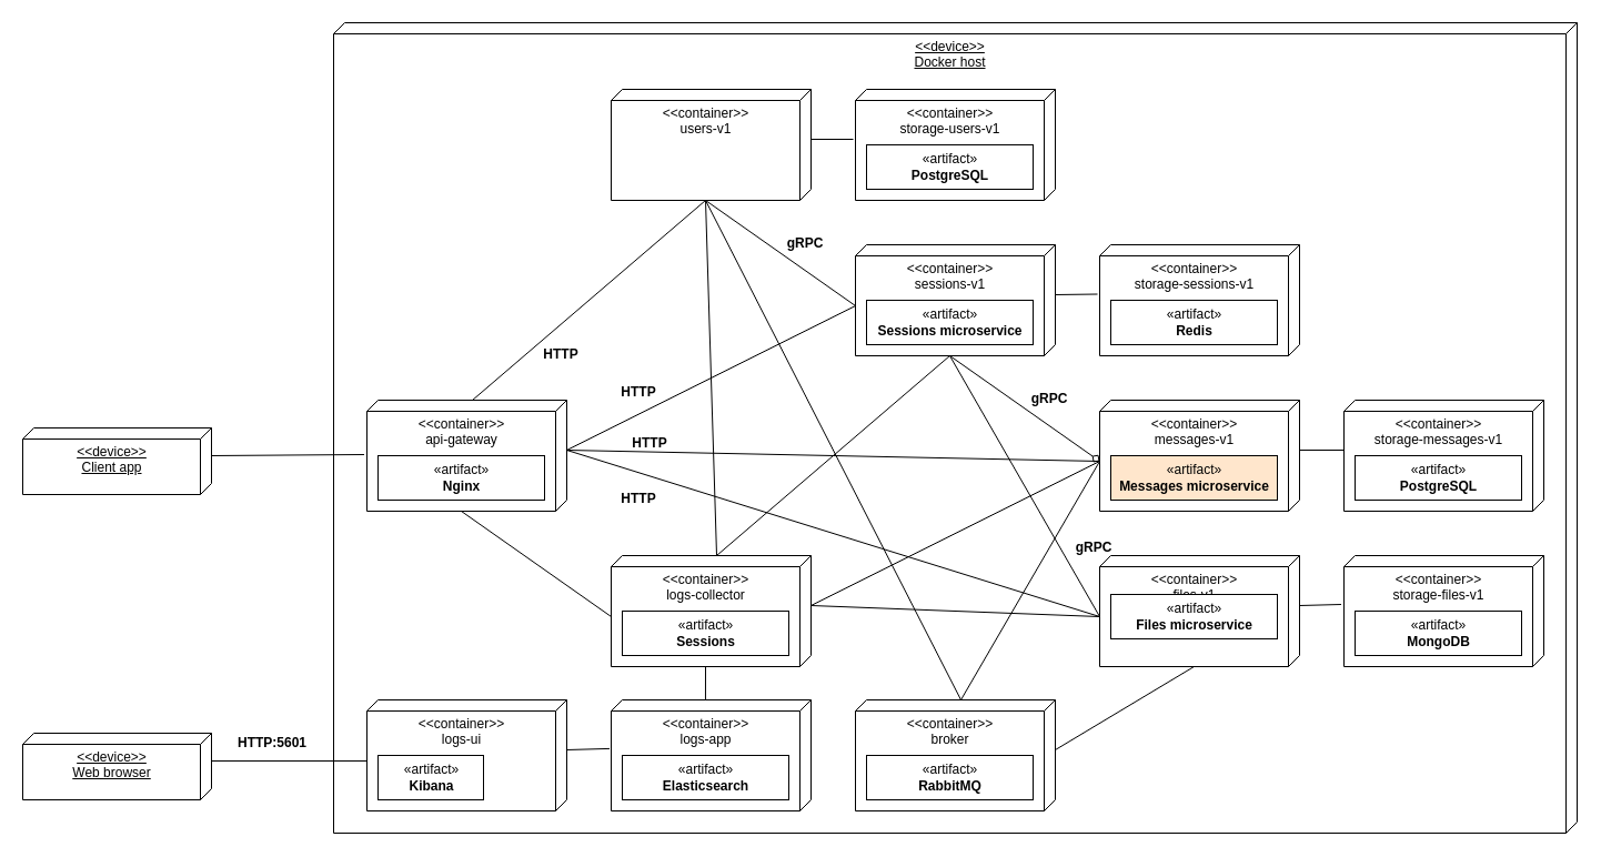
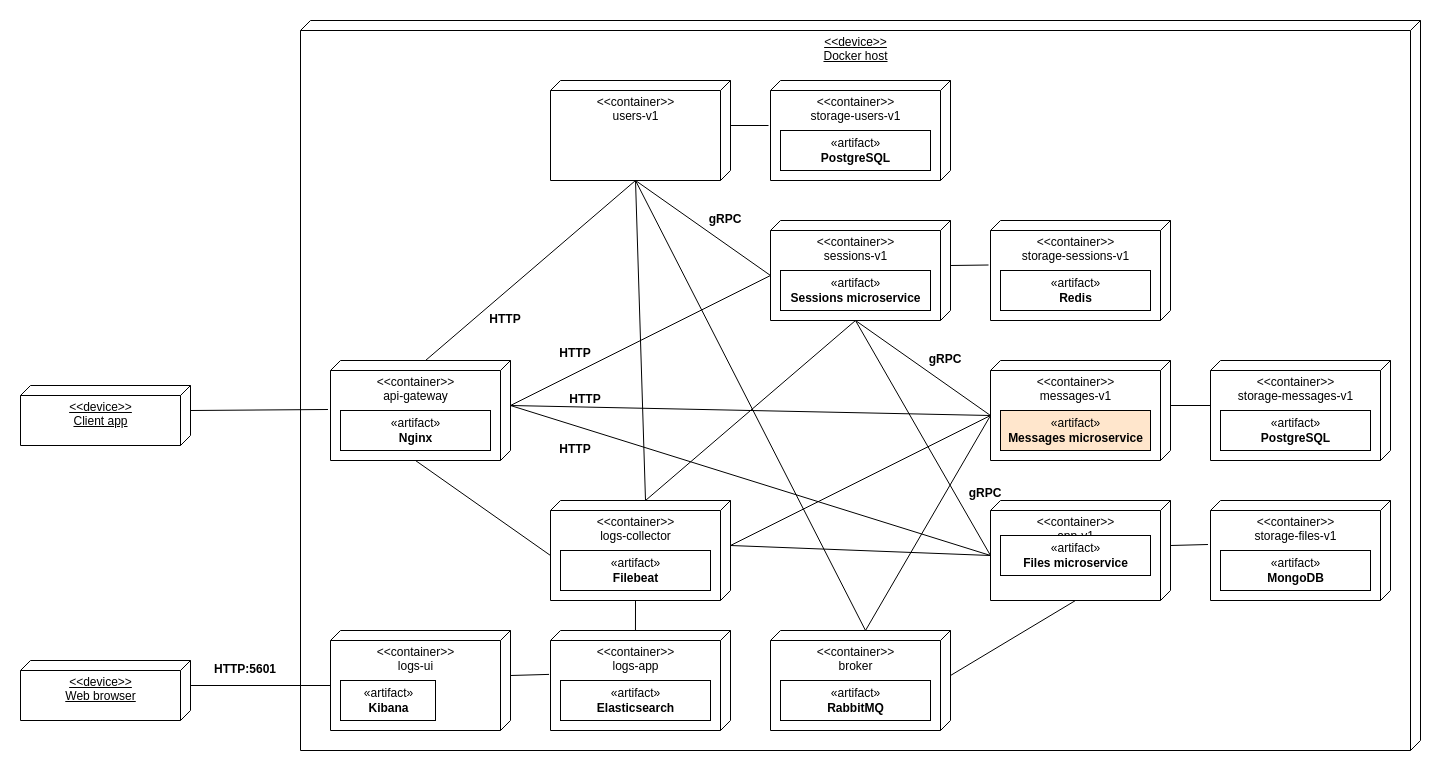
  <mxCell id="0" />
  <mxCell id="1" parent="0" />
  <mxCell id="2" value="" style="group" vertex="1" connectable="0" parent="1"><mxGeometry x="330" y="80" width="1090" height="670" as="geometry" /></mxCell>
  <mxCell id="3" value="&amp;lt;&amp;lt;device&amp;gt;&amp;gt;&lt;br&gt;Docker host" style="verticalAlign=top;align=center;spacingTop=8;spacingLeft=2;spacingRight=12;shape=cube;size=10;direction=south;fontStyle=4;html=1;" vertex="1" parent="2"><mxGeometry x="-30" y="-60" width="1120" height="730" as="geometry" /></mxCell>
  <mxCell id="4" value="" style="group" vertex="1" connectable="0" parent="2"><mxGeometry y="280" width="180" height="100" as="geometry" /></mxCell>
  <mxCell id="5" value="&amp;lt;&amp;lt;container&amp;gt;&amp;gt;&lt;br&gt;api-gateway" style="verticalAlign=top;align=center;spacingTop=8;spacingLeft=2;spacingRight=12;shape=cube;size=10;direction=south;fontStyle=0;html=1;" vertex="1" parent="4"><mxGeometry width="180" height="100" as="geometry" /></mxCell>
  <mxCell id="6" value="«artifact»&lt;br&gt;&lt;b&gt;Nginx&lt;/b&gt;" style="html=1;" vertex="1" parent="4"><mxGeometry x="10" y="50" width="150" height="40" as="geometry" /></mxCell>
  <mxCell id="7" value="" style="group" vertex="1" connectable="0" parent="2"><mxGeometry x="440" y="550" width="180" height="100" as="geometry" /></mxCell>
  <mxCell id="8" value="&amp;lt;&amp;lt;container&amp;gt;&amp;gt;&lt;br&gt;broker" style="verticalAlign=top;align=center;spacingTop=8;spacingLeft=2;spacingRight=12;shape=cube;size=10;direction=south;fontStyle=0;html=1;" vertex="1" parent="7"><mxGeometry width="180" height="100" as="geometry" /></mxCell>
  <mxCell id="9" value="«artifact»&lt;br&gt;&lt;b&gt;RabbitMQ&lt;/b&gt;" style="html=1;" vertex="1" parent="7"><mxGeometry x="10" y="50" width="150" height="40" as="geometry" /></mxCell>
  <mxCell id="10" value="" style="group" vertex="1" connectable="0" parent="2"><mxGeometry x="220" y="420" width="180" height="100" as="geometry" /></mxCell>
  <mxCell id="11" value="&amp;lt;&amp;lt;container&amp;gt;&amp;gt;&lt;br&gt;logs-collector" style="verticalAlign=top;align=center;spacingTop=8;spacingLeft=2;spacingRight=12;shape=cube;size=10;direction=south;fontStyle=0;html=1;" vertex="1" parent="10"><mxGeometry width="180" height="100" as="geometry" /></mxCell>
- <mxCell id="12" value="«artifact»&lt;br&gt;&lt;b&gt;Sessions&lt;/b&gt;" style="html=1;" vertex="1" parent="10"><mxGeometry x="10" y="50" width="150" height="40" as="geometry" /></mxCell>
+ <mxCell id="12" value="«artifact»&lt;br&gt;&lt;b&gt;Filebeat&lt;/b&gt;" style="html=1;" vertex="1" parent="10"><mxGeometry x="10" y="50" width="150" height="40" as="geometry" /></mxCell>
  <mxCell id="13" value="" style="group" vertex="1" connectable="0" parent="2"><mxGeometry x="220" y="550" width="180" height="100" as="geometry" /></mxCell>
  <mxCell id="14" value="&amp;lt;&amp;lt;container&amp;gt;&amp;gt;&lt;br&gt;logs-app" style="verticalAlign=top;align=center;spacingTop=8;spacingLeft=2;spacingRight=12;shape=cube;size=10;direction=south;fontStyle=0;html=1;" vertex="1" parent="13"><mxGeometry width="180" height="100" as="geometry" /></mxCell>
  <mxCell id="15" value="«artifact»&lt;br&gt;&lt;b&gt;Elasticsearch&lt;/b&gt;" style="html=1;" vertex="1" parent="13"><mxGeometry x="10" y="50" width="150" height="40" as="geometry" /></mxCell>
  <mxCell id="16" value="" style="group" vertex="1" connectable="0" parent="2"><mxGeometry y="550" width="180" height="100" as="geometry" /></mxCell>
  <mxCell id="17" value="&amp;lt;&amp;lt;container&amp;gt;&amp;gt;&lt;br&gt;logs-ui" style="verticalAlign=top;align=center;spacingTop=8;spacingLeft=2;spacingRight=12;shape=cube;size=10;direction=south;fontStyle=0;html=1;" vertex="1" parent="16"><mxGeometry width="180" height="100" as="geometry" /></mxCell>
  <mxCell id="18" value="«artifact»&lt;br&gt;&lt;b&gt;Kibana&lt;/b&gt;" style="html=1;" vertex="1" parent="16"><mxGeometry x="10" y="50" width="95" height="40" as="geometry" /></mxCell>
  <mxCell id="19" style="edgeStyle=none;html=1;exitX=0;exitY=0;exitDx=100;exitDy=95;exitPerimeter=0;entryX=0;entryY=0;entryDx=0;entryDy=85;entryPerimeter=0;endArrow=none;endFill=0;" edge="1" parent="2" source="30" target="8"><mxGeometry relative="1" as="geometry" /></mxCell>
  <mxCell id="20" style="edgeStyle=none;html=1;exitX=0;exitY=0;exitDx=55;exitDy=180;exitPerimeter=0;entryX=0;entryY=0;entryDx=0;entryDy=85;entryPerimeter=0;endArrow=none;endFill=0;" edge="1" parent="2" source="45" target="8"><mxGeometry relative="1" as="geometry" /></mxCell>
  <mxCell id="21" style="edgeStyle=none;html=1;exitX=0;exitY=0;exitDx=100;exitDy=95;exitPerimeter=0;entryX=0;entryY=0;entryDx=45;entryDy=0;entryPerimeter=0;endArrow=none;endFill=0;" edge="1" parent="2" source="53" target="8"><mxGeometry relative="1" as="geometry" /></mxCell>
  <mxCell id="22" style="edgeStyle=none;html=1;exitX=0;exitY=0;exitDx=100;exitDy=95;exitPerimeter=0;entryX=0;entryY=0;entryDx=55;entryDy=180;entryPerimeter=0;endArrow=none;endFill=0;" edge="1" parent="2" source="5" target="11"><mxGeometry relative="1" as="geometry" /></mxCell>
  <mxCell id="23" style="edgeStyle=none;html=1;exitX=0;exitY=0;exitDx=100;exitDy=95;exitPerimeter=0;entryX=0;entryY=0;entryDx=0;entryDy=85;entryPerimeter=0;endArrow=none;endFill=0;" edge="1" parent="2" source="30" target="11"><mxGeometry relative="1" as="geometry" /></mxCell>
  <mxCell id="24" style="edgeStyle=none;html=1;exitX=0;exitY=0;exitDx=0;exitDy=85;exitPerimeter=0;entryX=0;entryY=0;entryDx=100;entryDy=95;entryPerimeter=0;endArrow=none;endFill=0;" edge="1" parent="2" source="11" target="37"><mxGeometry relative="1" as="geometry" /></mxCell>
  <mxCell id="25" style="edgeStyle=none;html=1;exitX=0;exitY=0;exitDx=45;exitDy=0;exitPerimeter=0;entryX=0;entryY=0;entryDx=55;entryDy=180;entryPerimeter=0;endArrow=none;endFill=0;" edge="1" parent="2" source="11" target="45"><mxGeometry relative="1" as="geometry" /></mxCell>
  <mxCell id="26" style="edgeStyle=none;html=1;exitX=0;exitY=0;exitDx=45;exitDy=0;exitPerimeter=0;entryX=0;entryY=0;entryDx=55;entryDy=180;entryPerimeter=0;endArrow=none;endFill=0;" edge="1" parent="2" source="11" target="53"><mxGeometry relative="1" as="geometry" /></mxCell>
  <mxCell id="27" style="edgeStyle=none;html=1;exitX=0;exitY=0;exitDx=100;exitDy=95;exitPerimeter=0;entryX=0.003;entryY=0.528;entryDx=0;entryDy=0;entryPerimeter=0;endArrow=none;endFill=0;" edge="1" parent="2" source="11" target="14"><mxGeometry relative="1" as="geometry" /></mxCell>
  <mxCell id="28" value="" style="group" vertex="1" connectable="0" parent="2"><mxGeometry x="220" width="400" height="100" as="geometry" /></mxCell>
  <mxCell id="29" value="" style="group" vertex="1" connectable="0" parent="28"><mxGeometry width="180" height="100" as="geometry" /></mxCell>
  <mxCell id="30" value="&amp;lt;&amp;lt;container&amp;gt;&amp;gt;&lt;br&gt;users-v1" style="verticalAlign=top;align=center;spacingTop=8;spacingLeft=2;spacingRight=12;shape=cube;size=10;direction=south;fontStyle=0;html=1;" vertex="1" parent="29"><mxGeometry width="180" height="100" as="geometry" /></mxCell>
  <mxCell id="31" value="" style="group" vertex="1" connectable="0" parent="28"><mxGeometry x="220" width="180" height="100" as="geometry" /></mxCell>
  <mxCell id="32" value="&amp;lt;&amp;lt;container&amp;gt;&amp;gt;&lt;br&gt;storage-users-v1" style="verticalAlign=top;align=center;spacingTop=8;spacingLeft=2;spacingRight=12;shape=cube;size=10;direction=south;fontStyle=0;html=1;" vertex="1" parent="31"><mxGeometry width="180" height="100" as="geometry" /></mxCell>
  <mxCell id="33" value="«artifact»&lt;br&gt;&lt;b&gt;PostgreSQL&lt;/b&gt;" style="html=1;" vertex="1" parent="31"><mxGeometry x="10" y="50" width="150" height="40" as="geometry" /></mxCell>
  <mxCell id="34" style="edgeStyle=none;html=1;exitX=0;exitY=0;exitDx=45;exitDy=0;exitPerimeter=0;entryX=0.45;entryY=1.011;entryDx=0;entryDy=0;entryPerimeter=0;endArrow=none;endFill=0;" edge="1" parent="28" source="30" target="32"><mxGeometry relative="1" as="geometry" /></mxCell>
  <mxCell id="35" value="" style="group" vertex="1" connectable="0" parent="2"><mxGeometry x="440" y="140" width="400" height="100" as="geometry" /></mxCell>
  <mxCell id="36" value="" style="group" vertex="1" connectable="0" parent="35"><mxGeometry width="180" height="100" as="geometry" /></mxCell>
  <mxCell id="37" value="&amp;lt;&amp;lt;container&amp;gt;&amp;gt;&lt;br&gt;sessions-v1" style="verticalAlign=top;align=center;spacingTop=8;spacingLeft=2;spacingRight=12;shape=cube;size=10;direction=south;fontStyle=0;html=1;" vertex="1" parent="36"><mxGeometry width="180" height="100" as="geometry" /></mxCell>
  <mxCell id="38" value="«artifact»&lt;br&gt;&lt;b&gt;Sessions microservice&lt;/b&gt;" style="html=1;" vertex="1" parent="36"><mxGeometry x="10" y="50" width="150" height="40" as="geometry" /></mxCell>
  <mxCell id="39" value="" style="group" vertex="1" connectable="0" parent="35"><mxGeometry x="220" width="180" height="100" as="geometry" /></mxCell>
  <mxCell id="40" value="&amp;lt;&amp;lt;container&amp;gt;&amp;gt;&lt;br&gt;storage-sessions-v1" style="verticalAlign=top;align=center;spacingTop=8;spacingLeft=2;spacingRight=12;shape=cube;size=10;direction=south;fontStyle=0;html=1;" vertex="1" parent="39"><mxGeometry width="180" height="100" as="geometry" /></mxCell>
  <mxCell id="41" value="«artifact»&lt;br&gt;&lt;b&gt;Redis&lt;/b&gt;" style="html=1;" vertex="1" parent="39"><mxGeometry x="10" y="50" width="150" height="40" as="geometry" /></mxCell>
  <mxCell id="42" style="edgeStyle=none;html=1;exitX=0;exitY=0;exitDx=45;exitDy=0;exitPerimeter=0;entryX=0.445;entryY=1.011;entryDx=0;entryDy=0;entryPerimeter=0;endArrow=none;endFill=0;" edge="1" parent="35" source="37" target="40"><mxGeometry relative="1" as="geometry" /></mxCell>
  <mxCell id="43" value="" style="group" vertex="1" connectable="0" parent="2"><mxGeometry x="660" y="280" width="400" height="100" as="geometry" /></mxCell>
  <mxCell id="44" value="" style="group" vertex="1" connectable="0" parent="43"><mxGeometry width="180" height="100" as="geometry" /></mxCell>
  <mxCell id="45" value="&amp;lt;&amp;lt;container&amp;gt;&amp;gt;&lt;br&gt;messages-v1" style="verticalAlign=top;align=center;spacingTop=8;spacingLeft=2;spacingRight=12;shape=cube;size=10;direction=south;fontStyle=0;html=1;" vertex="1" parent="44"><mxGeometry width="180" height="100" as="geometry" /></mxCell>
  <mxCell id="46" value="«artifact»&lt;br&gt;&lt;b&gt;Messages microservice&lt;/b&gt;" style="html=1;fillColor=#ffe6cc;" vertex="1" parent="44"><mxGeometry x="10" y="50" width="150" height="40" as="geometry" /></mxCell>
  <mxCell id="47" value="" style="group" vertex="1" connectable="0" parent="43"><mxGeometry x="220" width="180" height="100" as="geometry" /></mxCell>
  <mxCell id="48" value="&amp;lt;&amp;lt;container&amp;gt;&amp;gt;&lt;br&gt;storage-messages-v1" style="verticalAlign=top;align=center;spacingTop=8;spacingLeft=2;spacingRight=12;shape=cube;size=10;direction=south;fontStyle=0;html=1;" vertex="1" parent="47"><mxGeometry width="180" height="100" as="geometry" /></mxCell>
  <mxCell id="49" value="«artifact»&lt;br&gt;&lt;b&gt;PostgreSQL&lt;/b&gt;" style="html=1;" vertex="1" parent="47"><mxGeometry x="10" y="50" width="150" height="40" as="geometry" /></mxCell>
  <mxCell id="50" style="edgeStyle=none;html=1;exitX=0;exitY=0;exitDx=45;exitDy=0;exitPerimeter=0;entryX=0.45;entryY=1;entryDx=0;entryDy=0;entryPerimeter=0;endArrow=none;endFill=0;" edge="1" parent="43" source="45" target="48"><mxGeometry relative="1" as="geometry" /></mxCell>
  <mxCell id="51" value="" style="group" vertex="1" connectable="0" parent="2"><mxGeometry x="660" y="420" width="400" height="100" as="geometry" /></mxCell>
  <mxCell id="52" value="" style="group" vertex="1" connectable="0" parent="51"><mxGeometry width="180" height="100" as="geometry" /></mxCell>
- <mxCell id="53" value="&amp;lt;&amp;lt;container&amp;gt;&amp;gt;&lt;br&gt;files-v1" style="verticalAlign=top;align=center;spacingTop=8;spacingLeft=2;spacingRight=12;shape=cube;size=10;direction=south;fontStyle=0;html=1;" vertex="1" parent="52"><mxGeometry width="180" height="100" as="geometry" /></mxCell>
+ <mxCell id="53" value="&amp;lt;&amp;lt;container&amp;gt;&amp;gt;&lt;br&gt;app-v1" style="verticalAlign=top;align=center;spacingTop=8;spacingLeft=2;spacingRight=12;shape=cube;size=10;direction=south;fontStyle=0;html=1;" vertex="1" parent="52"><mxGeometry width="180" height="100" as="geometry" /></mxCell>
  <mxCell id="54" value="«artifact»&lt;br&gt;&lt;b&gt;Files microservice&lt;/b&gt;" style="html=1;" vertex="1" parent="52"><mxGeometry x="10" y="35" width="150" height="40" as="geometry" /></mxCell>
  <mxCell id="55" value="" style="group" vertex="1" connectable="0" parent="51"><mxGeometry x="220" width="180" height="100" as="geometry" /></mxCell>
  <mxCell id="56" value="&amp;lt;&amp;lt;container&amp;gt;&amp;gt;&lt;br&gt;storage-files-v1" style="verticalAlign=top;align=center;spacingTop=8;spacingLeft=2;spacingRight=12;shape=cube;size=10;direction=south;fontStyle=0;html=1;" vertex="1" parent="55"><mxGeometry width="180" height="100" as="geometry" /></mxCell>
  <mxCell id="57" value="«artifact»&lt;br&gt;&lt;b&gt;MongoDB&lt;/b&gt;" style="html=1;" vertex="1" parent="55"><mxGeometry x="10" y="50" width="150" height="40" as="geometry" /></mxCell>
  <mxCell id="58" style="edgeStyle=none;html=1;exitX=0;exitY=0;exitDx=45;exitDy=0;exitPerimeter=0;entryX=0.44;entryY=1.014;entryDx=0;entryDy=0;entryPerimeter=0;endArrow=none;endFill=0;" edge="1" parent="51" source="53" target="56"><mxGeometry relative="1" as="geometry" /></mxCell>
  <mxCell id="59" style="edgeStyle=none;html=1;exitX=0;exitY=0;exitDx=45;exitDy=0;exitPerimeter=0;entryX=0.439;entryY=1.008;entryDx=0;entryDy=0;entryPerimeter=0;endArrow=none;endFill=0;" edge="1" parent="2" source="17" target="14"><mxGeometry relative="1" as="geometry" /></mxCell>
  <mxCell id="60" style="edgeStyle=none;html=0;exitX=0;exitY=0;exitDx=0;exitDy=85;exitPerimeter=0;entryX=0;entryY=0;entryDx=100;entryDy=95;entryPerimeter=0;endArrow=none;endFill=0;" edge="1" parent="2" source="5" target="30"><mxGeometry relative="1" as="geometry" /></mxCell>
  <mxCell id="61" style="edgeStyle=none;html=0;exitX=0;exitY=0;exitDx=100;exitDy=95;exitPerimeter=0;entryX=0;entryY=0;entryDx=55;entryDy=180;entryPerimeter=0;endArrow=none;endFill=0;" edge="1" parent="2" source="30" target="37"><mxGeometry relative="1" as="geometry" /></mxCell>
  <mxCell id="62" style="edgeStyle=none;html=0;exitX=0;exitY=0;exitDx=45;exitDy=0;exitPerimeter=0;entryX=0;entryY=0;entryDx=55;entryDy=180;entryPerimeter=0;endArrow=none;endFill=0;" edge="1" parent="2" source="5" target="37"><mxGeometry relative="1" as="geometry" /></mxCell>
  <mxCell id="63" style="edgeStyle=none;html=0;exitX=0;exitY=0;exitDx=45;exitDy=0;exitPerimeter=0;entryX=0;entryY=0;entryDx=55;entryDy=180;entryPerimeter=0;endArrow=none;endFill=0;" edge="1" parent="2" source="5" target="45"><mxGeometry relative="1" as="geometry" /></mxCell>
- <mxCell id="64" style="edgeStyle=none;html=0;exitX=0;exitY=0;exitDx=100;exitDy=95;exitPerimeter=0;entryX=0;entryY=0;entryDx=55;entryDy=180;entryPerimeter=0;endArrow=diamond;endFill=0;" edge="1" parent="2" source="37" target="45"><mxGeometry relative="1" as="geometry" /></mxCell>
+ <mxCell id="64" style="edgeStyle=none;html=0;exitX=0;exitY=0;exitDx=100;exitDy=95;exitPerimeter=0;entryX=0;entryY=0;entryDx=55;entryDy=180;entryPerimeter=0;endArrow=none;endFill=0;" edge="1" parent="2" source="37" target="45"><mxGeometry relative="1" as="geometry" /></mxCell>
  <mxCell id="65" style="edgeStyle=none;html=0;exitX=0;exitY=0;exitDx=45;exitDy=0;exitPerimeter=0;entryX=0;entryY=0;entryDx=55;entryDy=180;entryPerimeter=0;endArrow=none;endFill=0;" edge="1" parent="2" source="5" target="53"><mxGeometry relative="1" as="geometry" /></mxCell>
  <mxCell id="66" style="edgeStyle=none;html=0;exitX=0;exitY=0;exitDx=55;exitDy=180;exitPerimeter=0;entryX=0;entryY=0;entryDx=100;entryDy=95;entryPerimeter=0;endArrow=none;endFill=0;" edge="1" parent="2" source="53" target="37"><mxGeometry relative="1" as="geometry" /></mxCell>
  <mxCell id="67" value="HTTP" style="text;align=center;fontStyle=1;verticalAlign=middle;spacingLeft=3;spacingRight=3;strokeColor=none;rotatable=0;points=[[0,0.5],[1,0.5]];portConstraint=eastwest;" vertex="1" parent="2"><mxGeometry x="150" y="230" width="50" height="16" as="geometry" /></mxCell>
  <mxCell id="68" value="HTTP" style="text;align=center;fontStyle=1;verticalAlign=middle;spacingLeft=3;spacingRight=3;strokeColor=none;rotatable=0;points=[[0,0.5],[1,0.5]];portConstraint=eastwest;" vertex="1" parent="2"><mxGeometry x="220" y="264" width="50" height="16" as="geometry" /></mxCell>
  <mxCell id="69" value="HTTP" style="text;align=center;fontStyle=1;verticalAlign=middle;spacingLeft=3;spacingRight=3;strokeColor=none;rotatable=0;points=[[0,0.5],[1,0.5]];portConstraint=eastwest;" vertex="1" parent="2"><mxGeometry x="230" y="310" width="50" height="16" as="geometry" /></mxCell>
  <mxCell id="70" value="HTTP" style="text;align=center;fontStyle=1;verticalAlign=middle;spacingLeft=3;spacingRight=3;strokeColor=none;rotatable=0;points=[[0,0.5],[1,0.5]];portConstraint=eastwest;" vertex="1" parent="2"><mxGeometry x="220" y="360" width="50" height="16" as="geometry" /></mxCell>
  <mxCell id="71" value="gRPC" style="text;align=center;fontStyle=1;verticalAlign=middle;spacingLeft=3;spacingRight=3;strokeColor=none;rotatable=0;points=[[0,0.5],[1,0.5]];portConstraint=eastwest;" vertex="1" parent="2"><mxGeometry x="370" y="130" width="50" height="16" as="geometry" /></mxCell>
  <mxCell id="72" value="gRPC" style="text;align=center;fontStyle=1;verticalAlign=middle;spacingLeft=3;spacingRight=3;strokeColor=none;rotatable=0;points=[[0,0.5],[1,0.5]];portConstraint=eastwest;" vertex="1" parent="2"><mxGeometry x="590" y="270" width="50" height="16" as="geometry" /></mxCell>
  <mxCell id="73" value="gRPC" style="text;align=center;fontStyle=1;verticalAlign=middle;spacingLeft=3;spacingRight=3;strokeColor=none;rotatable=0;points=[[0,0.5],[1,0.5]];portConstraint=eastwest;" vertex="1" parent="2"><mxGeometry x="630" y="404" width="50" height="16" as="geometry" /></mxCell>
  <mxCell id="74" style="edgeStyle=none;html=0;exitX=0;exitY=0;exitDx=25.0;exitDy=0;exitPerimeter=0;entryX=0.49;entryY=1.014;entryDx=0;entryDy=0;entryPerimeter=0;endArrow=none;endFill=0;" edge="1" parent="1" source="75" target="5"><mxGeometry relative="1" as="geometry" /></mxCell>
  <mxCell id="75" value="&amp;lt;&amp;lt;device&amp;gt;&amp;gt;&lt;br&gt;Client app" style="verticalAlign=top;align=center;spacingTop=8;spacingLeft=2;spacingRight=12;shape=cube;size=10;direction=south;fontStyle=4;html=1;" vertex="1" parent="1"><mxGeometry x="20" y="385" width="170" height="60" as="geometry" /></mxCell>
  <mxCell id="76" style="edgeStyle=none;html=0;exitX=0;exitY=0;exitDx=25.0;exitDy=0;exitPerimeter=0;entryX=0;entryY=0;entryDx=55;entryDy=180;entryPerimeter=0;endArrow=none;endFill=0;" edge="1" parent="1" source="77" target="17"><mxGeometry relative="1" as="geometry" /></mxCell>
  <mxCell id="77" value="&amp;lt;&amp;lt;device&amp;gt;&amp;gt;&lt;br&gt;Web browser" style="verticalAlign=top;align=center;spacingTop=8;spacingLeft=2;spacingRight=12;shape=cube;size=10;direction=south;fontStyle=4;html=1;" vertex="1" parent="1"><mxGeometry x="20" y="660" width="170" height="60" as="geometry" /></mxCell>
  <mxCell id="78" value="HTTP:5601" style="text;align=center;fontStyle=1;verticalAlign=middle;spacingLeft=3;spacingRight=3;strokeColor=none;rotatable=0;points=[[0,0.5],[1,0.5]];portConstraint=eastwest;" vertex="1" parent="1"><mxGeometry x="220" y="660" width="50" height="16" as="geometry" /></mxCell>
